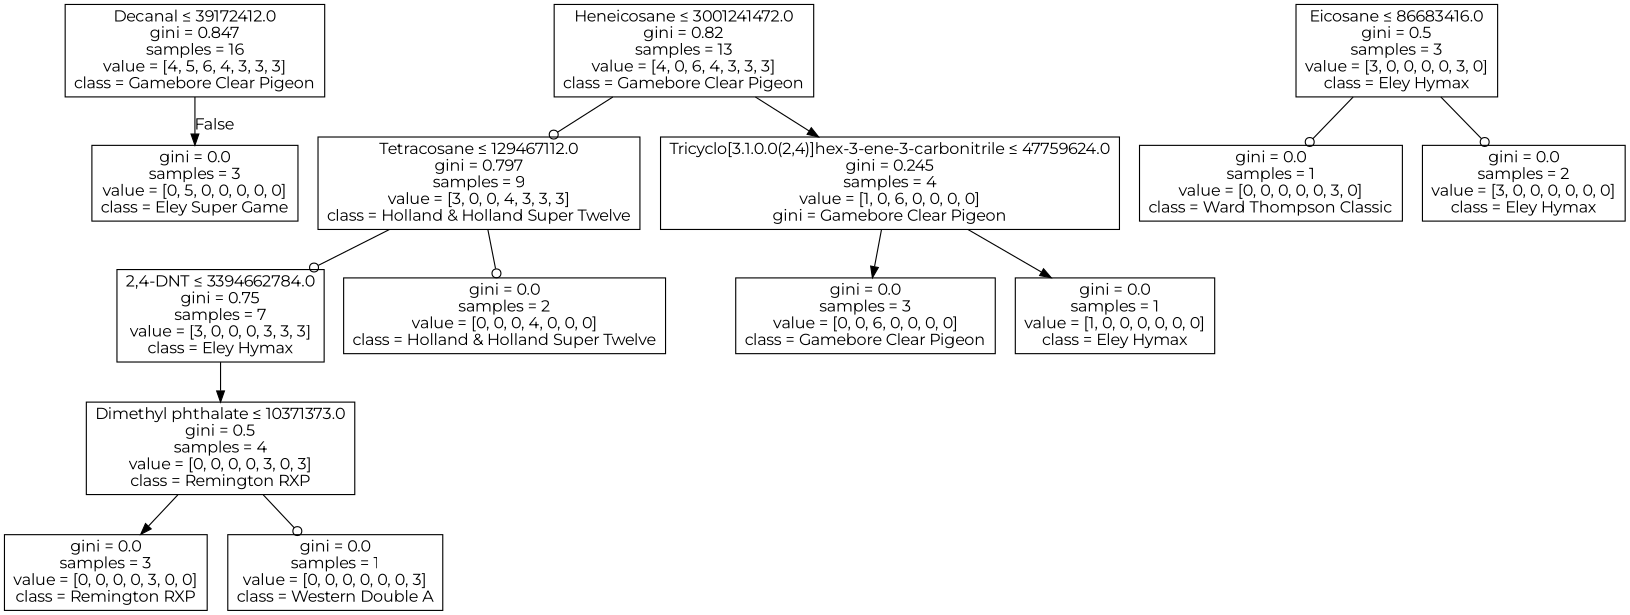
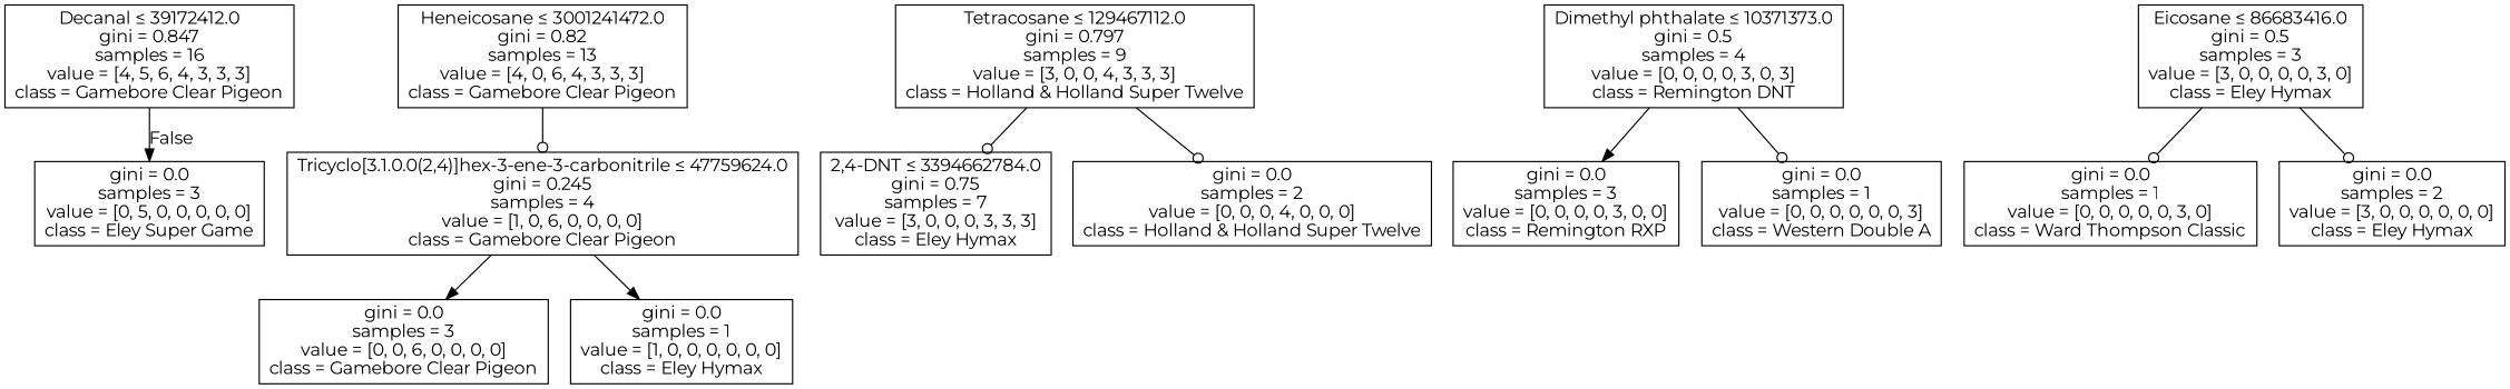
  digraph {
    fontname=Montserrat
    node [fontname=Montserrat shape=box]
    edge [arrowhead=odot fontname=Montserrat]
    n1 [label=<Decanal &le; 39172412.0<br/>gini = 0.847<br/>samples = 16<br/>value = [4, 5, 6, 4, 3, 3, 3]<br/>class = Gamebore Clear Pigeon>]
    n2 [label=<gini = 0.0<br/>samples = 3<br/>value = [0, 5, 0, 0, 0, 0, 0]<br/>class = Eley Super Game>]
    n3 [label=<Heneicosane &le; 3001241472.0<br/>gini = 0.82<br/>samples = 13<br/>value = [4, 0, 6, 4, 3, 3, 3]<br/>class = Gamebore Clear Pigeon>]
    n4 [label=<Tetracosane &le; 129467112.0<br/>gini = 0.797<br/>samples = 9<br/>value = [3, 0, 0, 4, 3, 3, 3]<br/>class = Holland &amp; Holland Super Twelve>]
-   n5 [label=<Tricyclo[3.1.0.0(2,4)]hex-3-ene-3-carbonitrile &le; 47759624.0<br/>gini = 0.245<br/>samples = 4<br/>value = [1, 0, 6, 0, 0, 0, 0]<br/>gini = Gamebore Clear Pigeon>]
+   n5 [label=<Tricyclo[3.1.0.0(2,4)]hex-3-ene-3-carbonitrile &le; 47759624.0<br/>gini = 0.245<br/>samples = 4<br/>value = [1, 0, 6, 0, 0, 0, 0]<br/>class = Gamebore Clear Pigeon>]
    n6 [label=<2,4-DNT &le; 3394662784.0<br/>gini = 0.75<br/>samples = 7<br/>value = [3, 0, 0, 0, 3, 3, 3]<br/>class = Eley Hymax>]
    n7 [label=<gini = 0.0<br/>samples = 2<br/>value = [0, 0, 0, 4, 0, 0, 0]<br/>class = Holland &amp; Holland Super Twelve>]
    n8 [label=<gini = 0.0<br/>samples = 3<br/>value = [0, 0, 6, 0, 0, 0, 0]<br/>class = Gamebore Clear Pigeon>]
    n9 [label=<gini = 0.0<br/>samples = 1<br/>value = [1, 0, 0, 0, 0, 0, 0]<br/>class = Eley Hymax>]
-   n10 [label=<Dimethyl phthalate &le; 10371373.0<br/>gini = 0.5<br/>samples = 4<br/>value = [0, 0, 0, 0, 3, 0, 3]<br/>class = Remington RXP>]
+   n10 [label=<Dimethyl phthalate &le; 10371373.0<br/>gini = 0.5<br/>samples = 4<br/>value = [0, 0, 0, 0, 3, 0, 3]<br/>class = Remington DNT>]
    n11 [label=<gini = 0.0<br/>samples = 3<br/>value = [0, 0, 0, 0, 3, 0, 0]<br/>class = Remington RXP>]
    n12 [label=<gini = 0.0<br/>samples = 1<br/>value = [0, 0, 0, 0, 0, 0, 3]<br/>class = Western Double A>]
    n13 [label=<Eicosane &le; 86683416.0<br/>gini = 0.5<br/>samples = 3<br/>value = [3, 0, 0, 0, 0, 3, 0]<br/>class = Eley Hymax>]
    n14 [label=<gini = 0.0<br/>samples = 1<br/>value = [0, 0, 0, 0, 0, 3, 0]<br/>class = Ward Thompson Classic>]
    n15 [label=<gini = 0.0<br/>samples = 2<br/>value = [3, 0, 0, 0, 0, 0, 0]<br/>class = Eley Hymax>]
    n1 -> n2 [arrowhead=normal headlabel=False labelangle=-45 labeldistance=2.5]
-   n3 -> n4
-   n3 -> n5 [arrowhead=normal]
+   n3 -> n5
    n4 -> n6
    n4 -> n7
    n5 -> n8 [arrowhead=normal]
    n5 -> n9 [arrowhead=normal]
-   n6 -> n10 [arrowhead=normal]
    n10 -> n11 [arrowhead=normal]
    n10 -> n12
    n13 -> n14
    n13 -> n15
  }
